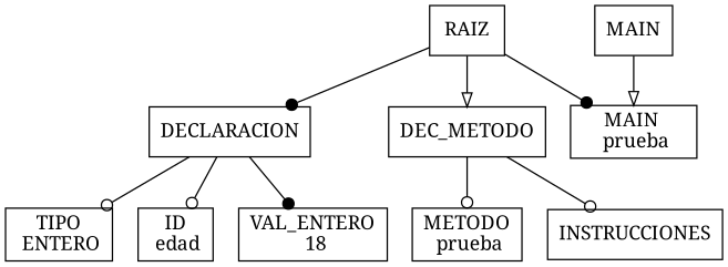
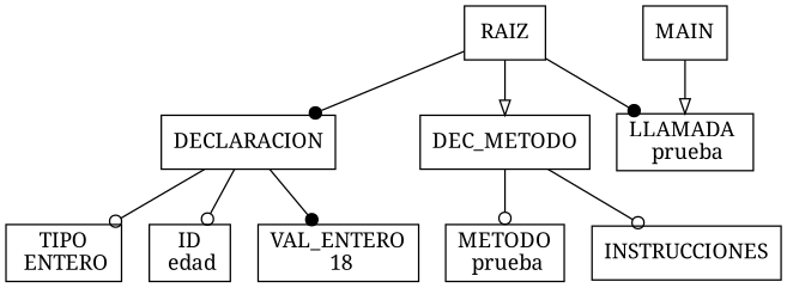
  digraph {
    fontname="Noto Serif"
    node [fontname="Noto Serif" shape=box]
    edge [arrowhead=odot fontname="Noto Serif"]
    n1 [label=RAIZ]
    n2 [label=DECLARACION]
    n3 [label=DEC_METODO]
-   n4 [label="MAIN \n prueba"]
+   n4 [label="LLAMADA \n prueba"]
    n5 [label="TIPO\n ENTERO"]
    n6 [label="ID\n edad"]
    n7 [label="VAL_ENTERO\n 18"]
    n8 [label="METODO\n prueba"]
    n9 [label=INSTRUCCIONES]
    n10 [label=MAIN]
    n1 -> n2 [arrowhead=dot]
    n1 -> n3 [arrowhead=onormal]
    n1 -> n4 [arrowhead=dot]
    n2 -> n5
    n2 -> n6
    n2 -> n7 [arrowhead=dot]
    n3 -> n8
    n3 -> n9
    n10 -> n4 [arrowhead=onormal]
  }
